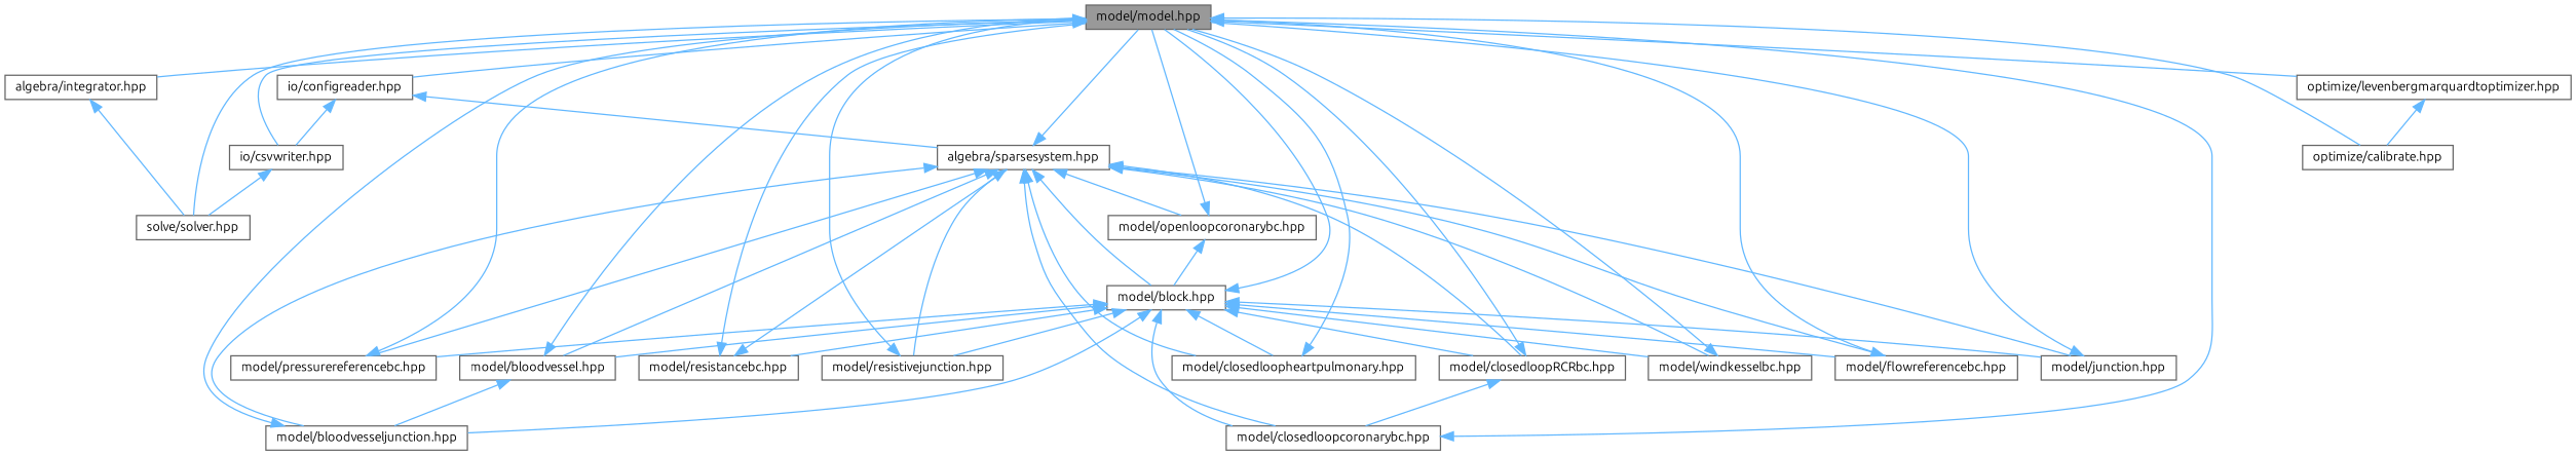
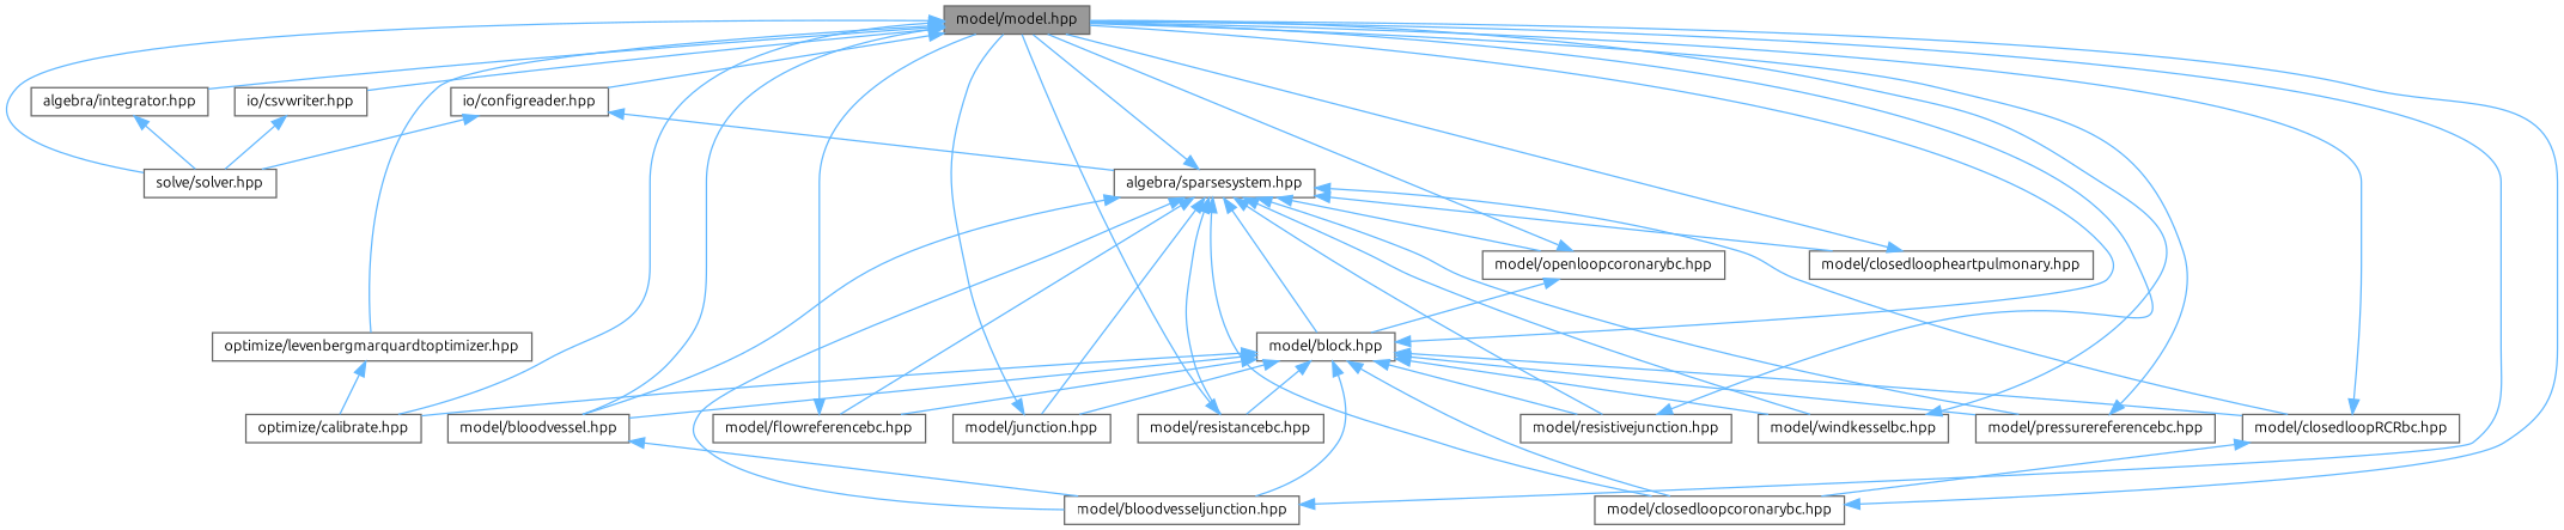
  digraph {
    fontname=Ubuntu
    node [color=grey40 fillcolor=white fontname=Ubuntu fontsize=10 shape=box style=filled]
    edge [color=steelblue1 dir=back fontname=Ubuntu fontsize=10 labelfontname=Helvetica labelfontsize=10 style=solid]
    n1 [color=gray40 fillcolor=grey60 fontcolor=black height=0.2 label="model/model.hpp" width=0.4]
    n2 [height=0.2 label="algebra/integrator.hpp" width=0.4]
    n3 [height=0.2 label="solve/solver.hpp" width=0.4]
    n4 [height=0.2 label="io/configreader.hpp" width=0.4]
    n5 [height=0.2 label="io/csvwriter.hpp" width=0.4]
    n6 [height=0.2 label="optimize/calibrate.hpp" width=0.4]
    n7 [height=0.2 label="optimize/levenbergmarquardtoptimizer.hpp" width=0.4]
    n8 [height=0.2 label="algebra/sparsesystem.hpp" width=0.4]
    n9 [height=0.2 label="model/block.hpp" width=0.4]
    n10 [height=0.2 label="model/bloodvessel.hpp" width=0.4]
    n11 [height=0.2 label="model/bloodvesseljunction.hpp" width=0.4]
    n12 [height=0.2 label="model/closedloopRCRbc.hpp" width=0.4]
    n13 [height=0.2 label="model/closedloopcoronarybc.hpp" width=0.4]
    n14 [height=0.2 label="model/closedloopheartpulmonary.hpp" width=0.4]
    n15 [height=0.2 label="model/flowreferencebc.hpp" width=0.4]
    n16 [height=0.2 label="model/junction.hpp" width=0.4]
    n17 [height=0.2 label="model/openloopcoronarybc.hpp" width=0.4]
    n18 [height=0.2 label="model/pressurereferencebc.hpp" width=0.4]
    n19 [height=0.2 label="model/resistancebc.hpp" width=0.4]
    n20 [height=0.2 label="model/resistivejunction.hpp" width=0.4]
    n21 [height=0.2 label="model/windkesselbc.hpp" width=0.4]
    n1 -> n2
    n1 -> n3
    n1 -> n4
    n1 -> n5
    n1 -> n6
    n1 -> n7
    n2 -> n3
-   n4 -> n5
+   n4 -> n3
    n4 -> n8
    n5 -> n3
    n7 -> n6
    n8 -> n1
    n8 -> n9
    n8 -> n10
    n8 -> n11
    n8 -> n12
    n8 -> n13
    n8 -> n14
    n8 -> n15
    n8 -> n16
    n8 -> n17
    n8 -> n18
-   n19 -> n8
+   n8 -> n19
    n8 -> n20
    n8 -> n21
    n9 -> n1
    n9 -> n10
    n9 -> n11
    n9 -> n12
    n9 -> n13
-   n9 -> n14
+   n9 -> n6
    n9 -> n15
    n9 -> n16
    n9 -> n18
    n9 -> n19
    n9 -> n20
    n9 -> n21
-   n10 -> n1
+   n1 -> n10
    n10 -> n11
    n11 -> n1
    n12 -> n1
    n12 -> n13
    n13 -> n1
    n14 -> n1
    n15 -> n1
    n16 -> n1
    n17 -> n1
    n17 -> n9
    n18 -> n1
    n19 -> n1
    n20 -> n1
    n21 -> n1
  }
